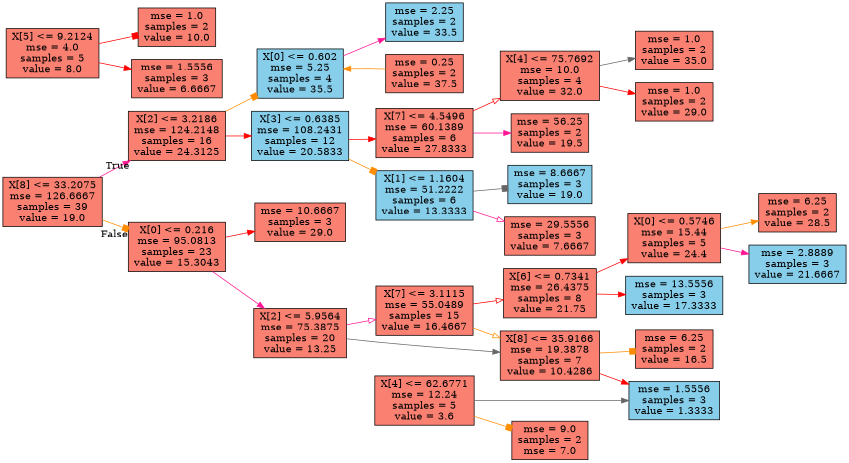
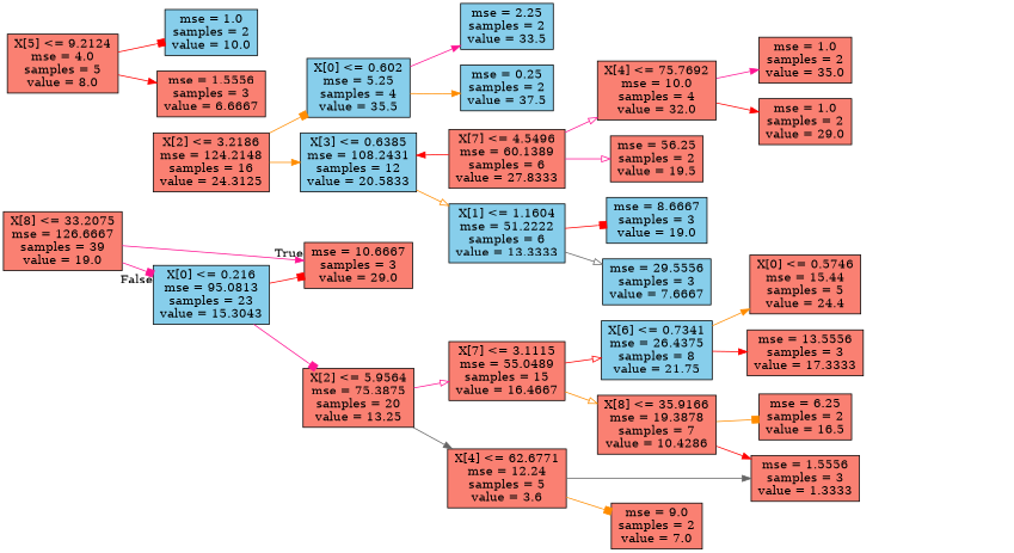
  digraph {
    rankdir=LR
    node [fillcolor=salmon shape=box style=filled]
    edge [arrowhead=normal color=deeppink]
    n1 [label="X[8] <= 33.2075\nmse = 126.6667\nsamples = 39\nvalue = 19.0"]
    n2 [label="X[2] <= 3.2186\nmse = 124.2148\nsamples = 16\nvalue = 24.3125"]
-   n3 [label="X[0] <= 0.216\nmse = 95.0813\nsamples = 23\nvalue = 15.3043"]
+   n3 [fillcolor=skyblue label="X[0] <= 0.216\nmse = 95.0813\nsamples = 23\nvalue = 15.3043"]
    n4 [fillcolor=skyblue label="X[0] <= 0.602\nmse = 5.25\nsamples = 4\nvalue = 35.5"]
    n5 [fillcolor=skyblue label="X[3] <= 0.6385\nmse = 108.2431\nsamples = 12\nvalue = 20.5833"]
    n6 [label="mse = 10.6667\nsamples = 3\nvalue = 29.0"]
    n7 [label="X[2] <= 5.9564\nmse = 75.3875\nsamples = 20\nvalue = 13.25"]
    n8 [fillcolor=skyblue label="mse = 2.25\nsamples = 2\nvalue = 33.5"]
-   n9 [label="mse = 0.25\nsamples = 2\nvalue = 37.5"]
+   n9 [fillcolor=skyblue label="mse = 0.25\nsamples = 2\nvalue = 37.5"]
    n10 [label="X[7] <= 4.5496\nmse = 60.1389\nsamples = 6\nvalue = 27.8333"]
    n11 [fillcolor=skyblue label="X[1] <= 1.1604\nmse = 51.2222\nsamples = 6\nvalue = 13.3333"]
    n12 [label="X[4] <= 75.7692\nmse = 10.0\nsamples = 4\nvalue = 32.0"]
    n13 [label="mse = 56.25\nsamples = 2\nvalue = 19.5"]
    n14 [fillcolor=skyblue label="mse = 8.6667\nsamples = 3\nvalue = 19.0"]
-   n15 [label="mse = 29.5556\nsamples = 3\nvalue = 7.6667"]
+   n15 [fillcolor=skyblue label="mse = 29.5556\nsamples = 3\nvalue = 7.6667"]
    n16 [label="mse = 1.0\nsamples = 2\nvalue = 35.0"]
    n17 [label="mse = 1.0\nsamples = 2\nvalue = 29.0"]
    n18 [label="X[7] <= 3.1115\nmse = 55.0489\nsamples = 15\nvalue = 16.4667"]
    n19 [label="X[4] <= 62.6771\nmse = 12.24\nsamples = 5\nvalue = 3.6"]
-   n20 [label="X[6] <= 0.7341\nmse = 26.4375\nsamples = 8\nvalue = 21.75"]
+   n20 [fillcolor=skyblue label="X[6] <= 0.7341\nmse = 26.4375\nsamples = 8\nvalue = 21.75"]
    n21 [label="X[8] <= 35.9166\nmse = 19.3878\nsamples = 7\nvalue = 10.4286"]
-   n22 [fillcolor=skyblue label="mse = 1.5556\nsamples = 3\nvalue = 1.3333"]
-   n23 [label="mse = 9.0\nsamples = 2\nmse = 7.0"]
+   n22 [label="mse = 1.5556\nsamples = 3\nvalue = 1.3333"]
+   n23 [label="mse = 9.0\nsamples = 2\nvalue = 7.0"]
    n24 [label="X[0] <= 0.5746\nmse = 15.44\nsamples = 5\nvalue = 24.4"]
-   n25 [fillcolor=skyblue label="mse = 13.5556\nsamples = 3\nvalue = 17.3333"]
+   n25 [label="mse = 13.5556\nsamples = 3\nvalue = 17.3333"]
    n26 [label="mse = 6.25\nsamples = 2\nvalue = 16.5"]
-   n27 [label="mse = 6.25\nsamples = 2\nvalue = 28.5"]
-   n28 [fillcolor=skyblue label="mse = 2.8889\nsamples = 3\nvalue = 21.6667"]
    n29 [label="X[5] <= 9.2124\nmse = 4.0\nsamples = 5\nvalue = 8.0"]
-   n30 [label="mse = 1.0\nsamples = 2\nvalue = 10.0"]
+   n30 [fillcolor=skyblue label="mse = 1.0\nsamples = 2\nvalue = 10.0"]
    n31 [label="mse = 1.5556\nsamples = 3\nvalue = 6.6667"]
-   n1 -> n2 [headlabel=True labelangle=45 labeldistance=2.5]
-   n1 -> n3 [arrowhead=box color=darkorange headlabel=False labelangle=-45 labeldistance=2.5]
+   n1 -> n6 [headlabel=True labelangle=45 labeldistance=2.5]
+   n1 -> n3 [arrowhead=box headlabel=False labelangle=-45 labeldistance=2.5]
    n2 -> n4 [arrowhead=box color=darkorange]
-   n2 -> n5 [color=red]
-   n3 -> n6 [color=red]
-   n3 -> n7
+   n2 -> n5 [color=darkorange]
+   n3 -> n6 [arrowhead=box color=red]
+   n3 -> n7 [arrowhead=box]
    n4 -> n8
-   n9 -> n4 [color=darkorange]
-   n5 -> n10 [color=red]
-   n5 -> n11 [arrowhead=box color=darkorange]
+   n4 -> n9 [color=darkorange]
+   n10 -> n5 [color=red]
+   n5 -> n11 [arrowhead=onormal color=darkorange]
    n7 -> n18 [arrowhead=onormal]
-   n7 -> n21 [color=gray40]
-   n10 -> n12 [arrowhead=onormal color=red]
-   n10 -> n13
-   n11 -> n14 [arrowhead=box color=gray40]
-   n11 -> n15 [arrowhead=onormal]
-   n12 -> n16 [color=gray40]
+   n7 -> n19 [color=gray40]
+   n10 -> n12 [arrowhead=onormal]
+   n10 -> n13 [arrowhead=onormal]
+   n11 -> n14 [arrowhead=box color=red]
+   n11 -> n15 [arrowhead=onormal color=gray40]
+   n12 -> n16
    n12 -> n17 [color=red]
    n18 -> n20 [arrowhead=onormal color=red]
    n18 -> n21 [arrowhead=onormal color=darkorange]
    n19 -> n22 [color=gray40]
    n19 -> n23 [arrowhead=box color=darkorange]
-   n20 -> n24 [color=red]
+   n20 -> n24 [color=darkorange]
    n20 -> n25 [color=red]
    n21 -> n22 [color=red]
    n21 -> n26 [arrowhead=box color=darkorange]
-   n24 -> n27 [color=darkorange]
-   n24 -> n28
    n29 -> n30 [arrowhead=box color=red]
    n29 -> n31 [color=red]
  }
